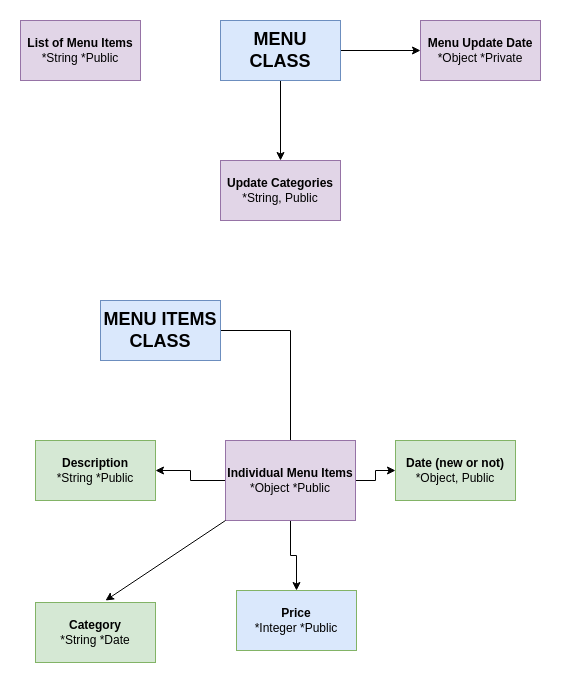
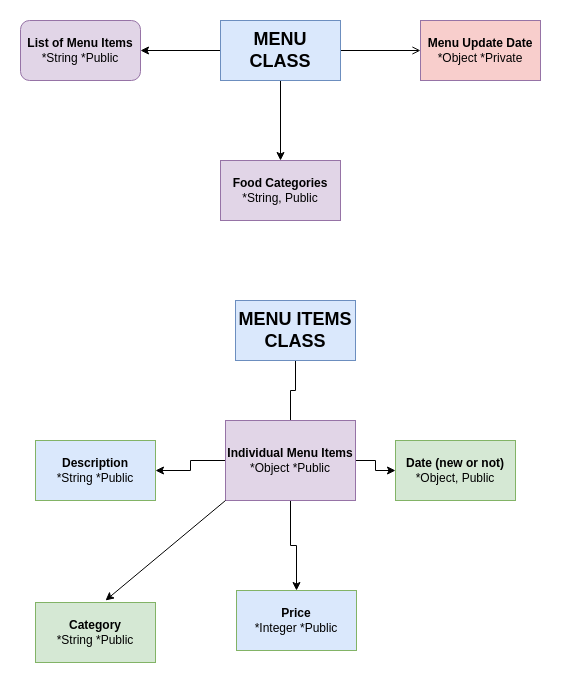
  <mxCell id="0" />
  <mxCell id="1" parent="0" />
  <mxCell id="2" value="" style="edgeStyle=orthogonalEdgeStyle;rounded=0;orthogonalLoop=1;jettySize=auto;html=1;" edge="1" parent="1" source="5" target="6"><mxGeometry relative="1" as="geometry" /></mxCell>
- <mxCell id="3" value="" style="edgeStyle=orthogonalEdgeStyle;rounded=0;orthogonalLoop=1;jettySize=auto;html=1;" edge="1" parent="1" source="5" target="7"><mxGeometry relative="1" as="geometry" /></mxCell>
+ <mxCell id="3" value="" style="edgeStyle=orthogonalEdgeStyle;rounded=0;orthogonalLoop=1;jettySize=auto;html=1;endArrow=open;" edge="1" parent="1" source="5" target="7"><mxGeometry relative="1" as="geometry" /></mxCell>
+ <mxCell id="4" value="" style="edgeStyle=orthogonalEdgeStyle;rounded=0;orthogonalLoop=1;jettySize=auto;html=1;" edge="1" parent="1" source="5" target="8"><mxGeometry relative="1" as="geometry" /></mxCell>
  <mxCell id="5" value="&lt;b&gt;&lt;font style=&quot;font-size: 18px&quot;&gt;MENU CLASS&lt;/font&gt;&lt;/b&gt;" style="rounded=0;whiteSpace=wrap;html=1;fillColor=#dae8fc;strokeColor=#6c8ebf;" vertex="1" parent="1"><mxGeometry x="220" y="20" width="120" height="60" as="geometry" /></mxCell>
- <mxCell id="6" value="&lt;b&gt;Update Categories&lt;/b&gt;&lt;br&gt;*String, Public" style="rounded=0;whiteSpace=wrap;html=1;fillColor=#e1d5e7;strokeColor=#9673a6;" vertex="1" parent="1"><mxGeometry x="220" y="160" width="120" height="60" as="geometry" /></mxCell>
- <mxCell id="7" value="&lt;b&gt;Menu Update Date&lt;/b&gt;&lt;br&gt;*Object *Private" style="rounded=0;whiteSpace=wrap;html=1;fillColor=#e1d5e7;strokeColor=#9673a6;" vertex="1" parent="1"><mxGeometry x="420" y="20" width="120" height="60" as="geometry" /></mxCell>
- <mxCell id="8" value="&lt;font style=&quot;font-size: 12px&quot;&gt;&lt;b&gt;List of Menu Items&lt;/b&gt;&lt;br&gt;*String *Public&lt;br&gt;&lt;/font&gt;" style="rounded=0;whiteSpace=wrap;html=1;fillColor=#e1d5e7;strokeColor=#9673a6;" vertex="1" parent="1"><mxGeometry x="20" y="20" width="120" height="60" as="geometry" /></mxCell>
+ <mxCell id="6" value="&lt;b&gt;Food Categories&lt;/b&gt;&lt;br&gt;*String, Public" style="rounded=0;whiteSpace=wrap;html=1;fillColor=#e1d5e7;strokeColor=#9673a6;" vertex="1" parent="1"><mxGeometry x="220" y="160" width="120" height="60" as="geometry" /></mxCell>
+ <mxCell id="7" value="&lt;b&gt;Menu Update Date&lt;/b&gt;&lt;br&gt;*Object *Private" style="rounded=0;whiteSpace=wrap;html=1;fillColor=#f8cecc;strokeColor=#9673a6;" vertex="1" parent="1"><mxGeometry x="420" y="20" width="120" height="60" as="geometry" /></mxCell>
+ <mxCell id="8" value="&lt;font style=&quot;font-size: 12px&quot;&gt;&lt;b&gt;List of Menu Items&lt;/b&gt;&lt;br&gt;*String *Public&lt;br&gt;&lt;/font&gt;" style="whiteSpace=wrap;html=1;fillColor=#e1d5e7;strokeColor=#9673a6;rounded=1;" vertex="1" parent="1"><mxGeometry x="20" y="20" width="120" height="60" as="geometry" /></mxCell>
  <mxCell id="9" value="" style="edgeStyle=orthogonalEdgeStyle;rounded=0;orthogonalLoop=1;jettySize=auto;html=1;endArrow=none;" edge="1" parent="1" source="10" target="14"><mxGeometry relative="1" as="geometry" /></mxCell>
- <mxCell id="10" value="&lt;font style=&quot;font-size: 18px&quot;&gt;&lt;b&gt;MENU ITEMS CLASS&lt;/b&gt;&lt;/font&gt;" style="rounded=0;whiteSpace=wrap;html=1;fillColor=#dae8fc;strokeColor=#6c8ebf;" vertex="1" parent="1"><mxGeometry x="100" y="300" width="120" height="60" as="geometry" /></mxCell>
+ <mxCell id="10" value="&lt;font style=&quot;font-size: 18px&quot;&gt;&lt;b&gt;MENU ITEMS CLASS&lt;/b&gt;&lt;/font&gt;" style="rounded=0;whiteSpace=wrap;html=1;fillColor=#dae8fc;strokeColor=#6c8ebf;" vertex="1" parent="1"><mxGeometry x="235" y="300" width="120" height="60" as="geometry" /></mxCell>
  <mxCell id="11" value="" style="edgeStyle=orthogonalEdgeStyle;rounded=0;orthogonalLoop=1;jettySize=auto;html=1;" edge="1" parent="1" source="14" target="15"><mxGeometry relative="1" as="geometry" /></mxCell>
  <mxCell id="12" value="" style="edgeStyle=orthogonalEdgeStyle;rounded=0;orthogonalLoop=1;jettySize=auto;html=1;" edge="1" parent="1" source="14" target="16"><mxGeometry relative="1" as="geometry" /></mxCell>
  <mxCell id="13" value="" style="edgeStyle=orthogonalEdgeStyle;rounded=0;orthogonalLoop=1;jettySize=auto;html=1;" edge="1" parent="1" source="14" target="17"><mxGeometry relative="1" as="geometry" /></mxCell>
- <mxCell id="14" value="&lt;b&gt;Individual Menu Items&lt;/b&gt; *Object *Public" style="rounded=0;whiteSpace=wrap;html=1;fillColor=#e1d5e7;strokeColor=#9673a6;" vertex="1" parent="1"><mxGeometry x="225" y="440" width="130" height="80" as="geometry" /></mxCell>
+ <mxCell id="14" value="&lt;b&gt;Individual Menu Items&lt;/b&gt; *Object *Public" style="rounded=0;whiteSpace=wrap;html=1;fillColor=#e1d5e7;strokeColor=#9673a6;" vertex="1" parent="1"><mxGeometry x="225" y="420" width="130" height="80" as="geometry" /></mxCell>
  <mxCell id="15" value="&lt;b&gt;Price&lt;/b&gt;&lt;br&gt;*Integer *Public" style="whiteSpace=wrap;html=1;rounded=0;fillColor=#dae8fc;strokeColor=#82b366;" vertex="1" parent="1"><mxGeometry x="236" y="590" width="120" height="60" as="geometry" /></mxCell>
  <mxCell id="16" value="&lt;b&gt;Date (new or not)&lt;/b&gt;&lt;br&gt;*Object, Public" style="whiteSpace=wrap;html=1;rounded=0;fillColor=#d5e8d4;strokeColor=#82b366;" vertex="1" parent="1"><mxGeometry x="395" y="440" width="120" height="60" as="geometry" /></mxCell>
- <mxCell id="17" value="&lt;b&gt;Description&lt;/b&gt;&lt;br&gt;*String *Public" style="whiteSpace=wrap;html=1;rounded=0;fillColor=#d5e8d4;strokeColor=#82b366;" vertex="1" parent="1"><mxGeometry x="35" y="440" width="120" height="60" as="geometry" /></mxCell>
+ <mxCell id="17" value="&lt;b&gt;Description&lt;/b&gt;&lt;br&gt;*String *Public" style="whiteSpace=wrap;html=1;rounded=0;fillColor=#dae8fc;strokeColor=#82b366;" vertex="1" parent="1"><mxGeometry x="35" y="440" width="120" height="60" as="geometry" /></mxCell>
  <mxCell id="18" value="" style="endArrow=classic;html=1;exitX=0;exitY=1;exitDx=0;exitDy=0;" edge="1" parent="1" source="14"><mxGeometry width="50" height="50" relative="1" as="geometry"><mxPoint x="165" y="580" as="sourcePoint" /><mxPoint x="105" y="600" as="targetPoint" /></mxGeometry></mxCell>
- <mxCell id="19" value="&lt;b&gt;Category&lt;/b&gt;&lt;br&gt;*String *Date" style="rounded=0;whiteSpace=wrap;html=1;fillColor=#d5e8d4;strokeColor=#82b366;" vertex="1" parent="1"><mxGeometry x="35" y="602" width="120" height="60" as="geometry" /></mxCell>
+ <mxCell id="19" value="&lt;b&gt;Category&lt;/b&gt;&lt;br&gt;*String *Public" style="rounded=0;whiteSpace=wrap;html=1;fillColor=#d5e8d4;strokeColor=#82b366;" vertex="1" parent="1"><mxGeometry x="35" y="602" width="120" height="60" as="geometry" /></mxCell>
